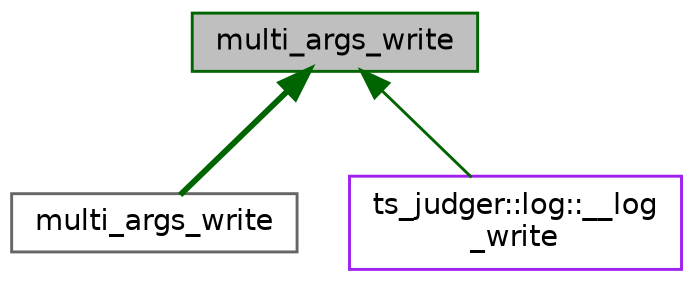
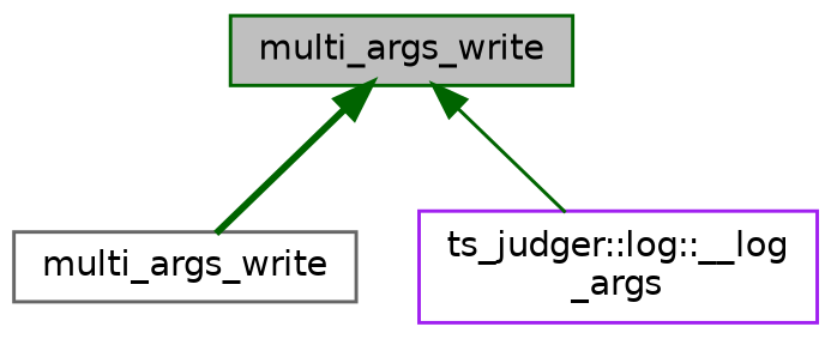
  digraph {
    rankdir=TB
    node [fillcolor=white fontname=Helvetica fontsize=10 shape=record style=filled]
    edge [color=darkgreen dir=back fontname=Helvetica fontsize=10 labelfontname=Helvetica labelfontsize=10]
    n1 [color=darkgreen fillcolor=grey75 fontcolor=black height=0.2 label=multi_args_write width=0.4]
    n2 [color=gray40 height=0.2 label=multi_args_write width=0.4]
-   n3 [color=purple height=0.2 label="ts_judger::log::__log\l_write" width=0.4]
+   n3 [color=purple height=0.2 label="ts_judger::log::__log\l_args" width=0.4]
    n1 -> n2 [style=bold]
    n1 -> n3 [style=solid]
  }
